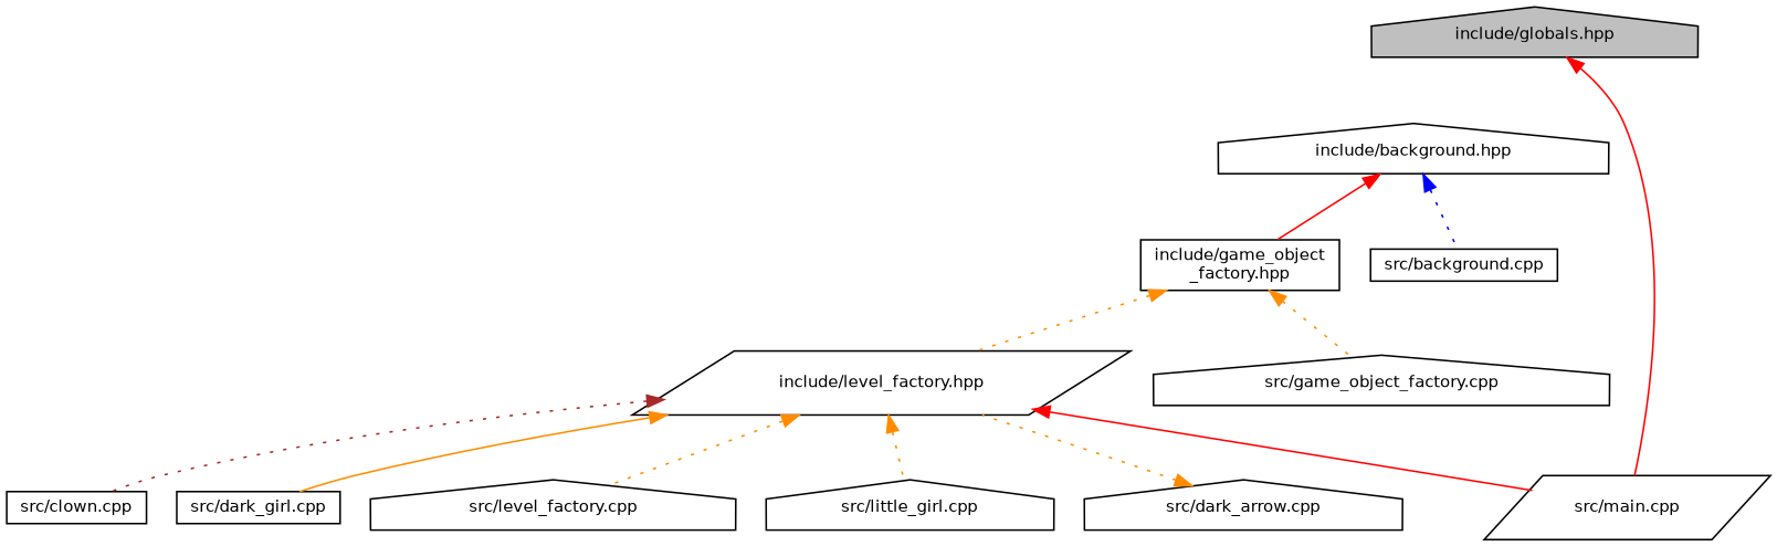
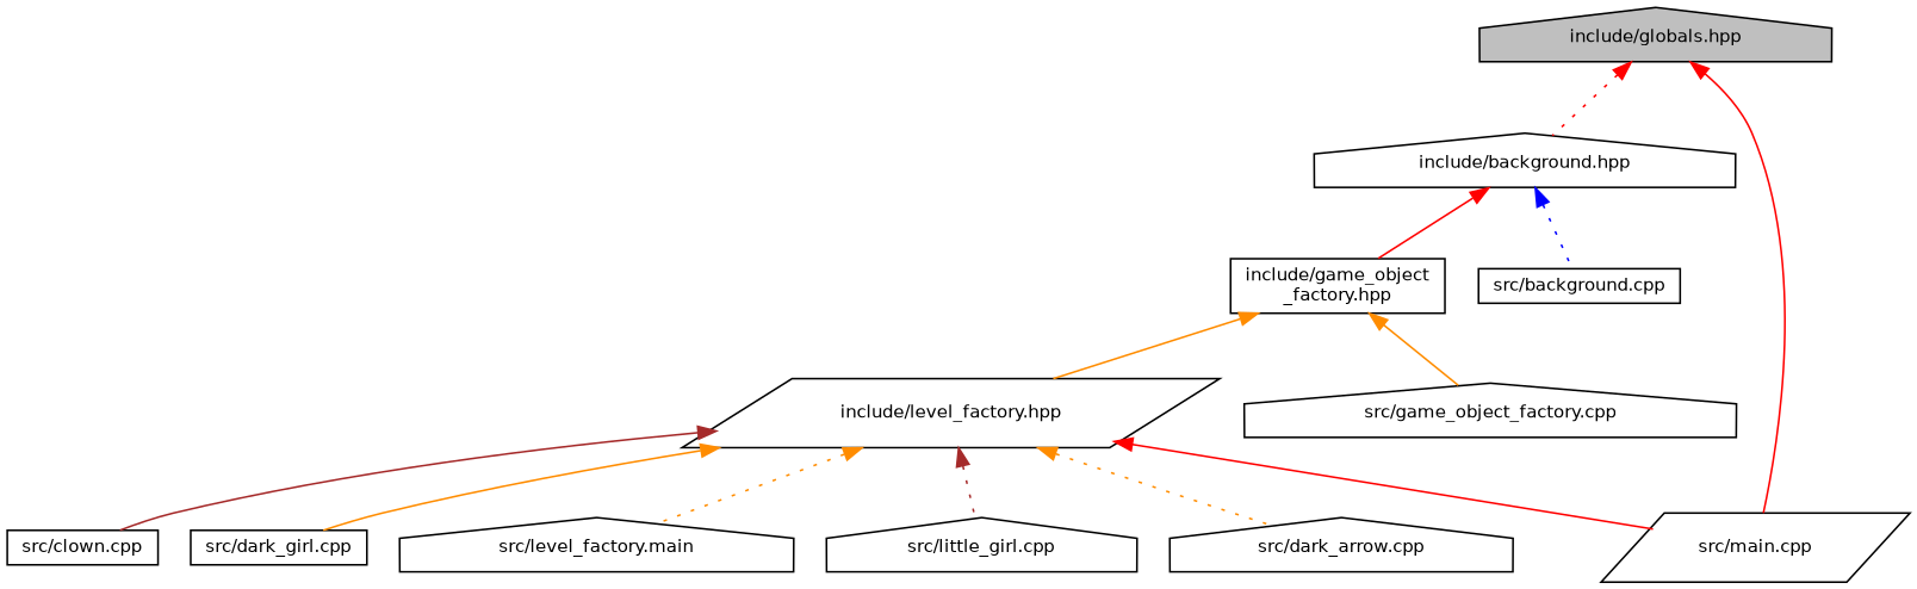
  digraph {
    node [color=black fillcolor=white fontname=Helvetica fontsize=10 shape=house style=filled]
    edge [color=darkorange dir=back fontname=Helvetica fontsize=10 labelfontname=Helvetica labelfontsize=10 style=solid]
    n1 [fillcolor=grey75 fontcolor=black height=0.2 label="include/globals.hpp" width=0.4]
    n2 [height=0.2 label="include/background.hpp" width=0.4]
    n3 [height=0.2 label="src/main.cpp" shape=parallelogram width=0.4]
    n4 [height=0.2 label="include/game_object\l_factory.hpp" shape=box width=0.4]
    n5 [height=0.2 label="src/background.cpp" shape=box width=0.4]
    n6 [height=0.2 label="include/level_factory.hpp" shape=parallelogram width=0.4]
    n7 [height=0.2 label="src/game_object_factory.cpp" width=0.4]
    n8 [height=0.2 label="src/clown.cpp" shape=box width=0.4]
    n9 [height=0.2 label="src/dark_girl.cpp" shape=box width=0.4]
-   n10 [height=0.2 label="src/level_factory.cpp" width=0.4]
+   n10 [height=0.2 label="src/level_factory.main" width=0.4]
    n11 [height=0.2 label="src/little_girl.cpp" width=0.4]
    n12 [height=0.2 label="src/dark_arrow.cpp" width=0.4]
+   n1 -> n2 [color=red style=dotted]
    n1 -> n3 [color=red]
    n2 -> n4 [color=red]
    n2 -> n5 [color=blue style=dotted]
-   n4 -> n6 [style=dotted]
-   n4 -> n7 [style=dotted]
+   n4 -> n6
+   n4 -> n7
    n6 -> n3 [color=red]
-   n6 -> n8 [color=brown style=dotted]
+   n6 -> n8 [color=brown]
    n6 -> n9
    n6 -> n10 [style=dotted]
-   n6 -> n11 [style=dotted]
-   n12 -> n6 [style=dotted]
+   n6 -> n11 [color=brown style=dotted]
+   n6 -> n12 [style=dotted]
  }
